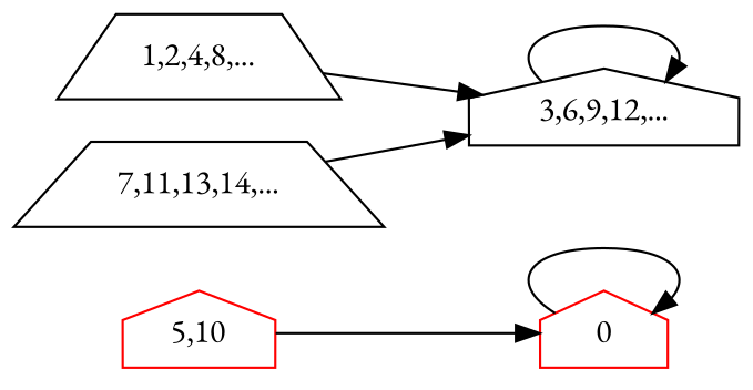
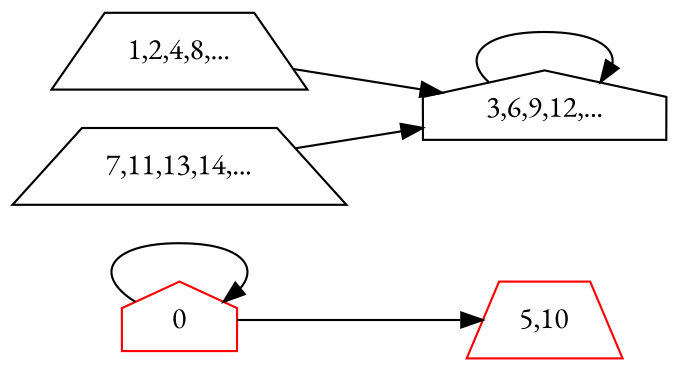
  digraph {
    fontname="EB Garamond"
    rankdir=LR
    node [bgcolor=red color=black fontname="EB Garamond" shape=trapezium]
    edge [fontname="EB Garamond"]
    n1 [color=red label=0 shape=house]
    n2 [bgcolor=lightgrey label="1,2,4,8,..."]
    n3 [label="3,6,9,12,..." shape=house]
-   n4 [color=red label="5,10" shape=house]
+   n4 [color=red label="5,10"]
    n5 [bgcolor=lightgrey label="7,11,13,14,..."]
    n1 -> n1
    n2 -> n3
    n3 -> n3
-   n4 -> n1
+   n1 -> n4
    n5 -> n3
  }
